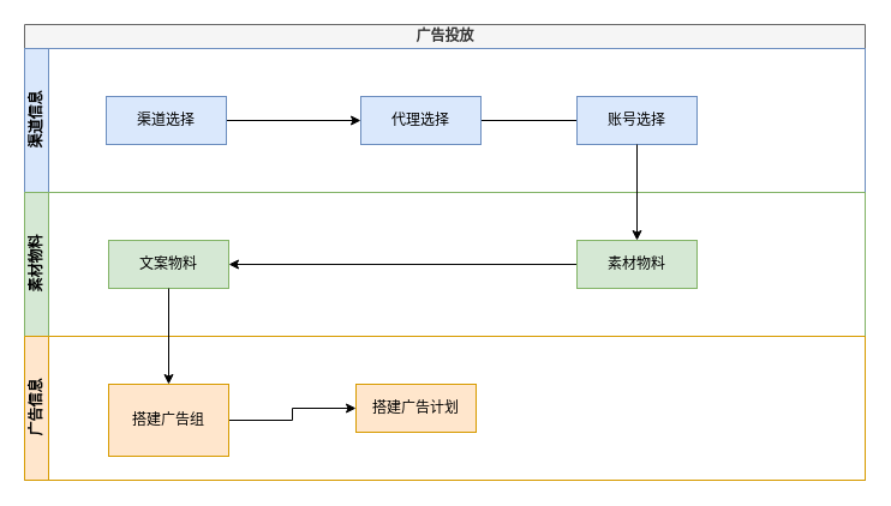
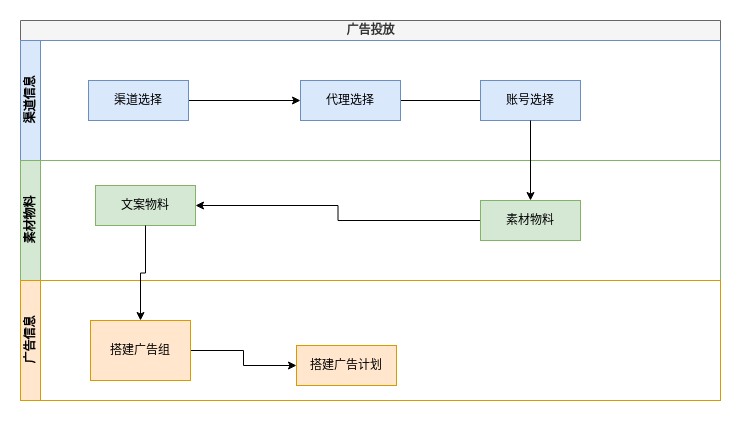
  <mxCell id="0" />
  <mxCell id="1" parent="0" />
  <mxCell id="2" value="广告投放" style="swimlane;childLayout=stackLayout;resizeParent=1;resizeParentMax=0;horizontal=1;startSize=20;horizontalStack=0;html=1;fillColor=#f5f5f5;fontColor=#333333;strokeColor=#666666;" vertex="1" parent="1"><mxGeometry x="20" y="20" width="700" height="380" as="geometry" /></mxCell>
  <mxCell id="3" value="渠道信息" style="swimlane;startSize=20;horizontal=0;html=1;fillColor=#dae8fc;strokeColor=#6c8ebf;" vertex="1" parent="2"><mxGeometry y="20" width="700" height="120" as="geometry" /></mxCell>
  <mxCell id="4" style="edgeStyle=orthogonalEdgeStyle;rounded=0;orthogonalLoop=1;jettySize=auto;html=1;entryX=0;entryY=0.5;entryDx=0;entryDy=0;" edge="1" parent="3" source="5" target="7"><mxGeometry relative="1" as="geometry" /></mxCell>
  <mxCell id="5" value="渠道选择" style="whiteSpace=wrap;html=1;fillColor=#dae8fc;strokeColor=#6c8ebf;" vertex="1" parent="3"><mxGeometry x="68" y="40" width="100" height="40" as="geometry" /></mxCell>
  <mxCell id="6" value="" style="edgeStyle=orthogonalEdgeStyle;rounded=0;orthogonalLoop=1;jettySize=auto;html=1;endArrow=none;" edge="1" parent="3" source="7" target="8"><mxGeometry relative="1" as="geometry" /></mxCell>
  <mxCell id="7" value="代理选择" style="whiteSpace=wrap;html=1;fillColor=#dae8fc;strokeColor=#6c8ebf;" vertex="1" parent="3"><mxGeometry x="280" y="40" width="100" height="40" as="geometry" /></mxCell>
  <mxCell id="8" value="账号选择" style="whiteSpace=wrap;html=1;fillColor=#dae8fc;strokeColor=#6c8ebf;" vertex="1" parent="3"><mxGeometry x="460" y="40" width="100" height="40" as="geometry" /></mxCell>
  <mxCell id="9" value="素材物料" style="swimlane;startSize=20;horizontal=0;html=1;fillColor=#d5e8d4;strokeColor=#82b366;" vertex="1" parent="2"><mxGeometry y="140" width="700" height="120" as="geometry" /></mxCell>
  <mxCell id="10" value="" style="edgeStyle=orthogonalEdgeStyle;rounded=0;orthogonalLoop=1;jettySize=auto;html=1;" edge="1" parent="9" source="11" target="12"><mxGeometry relative="1" as="geometry" /></mxCell>
  <mxCell id="11" value="素材物料" style="whiteSpace=wrap;html=1;fillColor=#d5e8d4;strokeColor=#82b366;" vertex="1" parent="9"><mxGeometry x="460" y="40" width="100" height="40" as="geometry" /></mxCell>
- <mxCell id="12" value="文案物料" style="whiteSpace=wrap;html=1;fillColor=#d5e8d4;strokeColor=#82b366;" vertex="1" parent="9"><mxGeometry x="70" y="40" width="100" height="40" as="geometry" /></mxCell>
+ <mxCell id="12" value="文案物料" style="whiteSpace=wrap;html=1;fillColor=#d5e8d4;strokeColor=#82b366;" vertex="1" parent="9"><mxGeometry x="75" y="25" width="100" height="40" as="geometry" /></mxCell>
  <mxCell id="13" value="广告信息" style="swimlane;startSize=20;horizontal=0;html=1;fillColor=#ffe6cc;strokeColor=#d79b00;" vertex="1" parent="2"><mxGeometry y="260" width="700" height="120" as="geometry" /></mxCell>
  <mxCell id="14" style="edgeStyle=orthogonalEdgeStyle;rounded=0;orthogonalLoop=1;jettySize=auto;html=1;entryX=0;entryY=0.5;entryDx=0;entryDy=0;" edge="1" parent="13" source="15" target="16"><mxGeometry relative="1" as="geometry" /></mxCell>
  <mxCell id="15" value="搭建广告组" style="whiteSpace=wrap;html=1;fillColor=#ffe6cc;strokeColor=#d79b00;" vertex="1" parent="13"><mxGeometry x="70" y="40" width="100" height="60" as="geometry" /></mxCell>
- <mxCell id="16" value="搭建广告计划" style="whiteSpace=wrap;html=1;fillColor=#ffe6cc;strokeColor=#d79b00;" vertex="1" parent="13"><mxGeometry x="276" y="40" width="100" height="40" as="geometry" /></mxCell>
+ <mxCell id="16" value="搭建广告计划" style="whiteSpace=wrap;html=1;fillColor=#ffe6cc;strokeColor=#d79b00;" vertex="1" parent="13"><mxGeometry x="276" y="65" width="100" height="40" as="geometry" /></mxCell>
  <mxCell id="17" style="edgeStyle=orthogonalEdgeStyle;rounded=0;orthogonalLoop=1;jettySize=auto;html=1;entryX=0.5;entryY=0;entryDx=0;entryDy=0;" edge="1" parent="2" source="12" target="15"><mxGeometry relative="1" as="geometry" /></mxCell>
  <mxCell id="18" style="edgeStyle=orthogonalEdgeStyle;rounded=0;orthogonalLoop=1;jettySize=auto;html=1;entryX=0.5;entryY=0;entryDx=0;entryDy=0;" edge="1" parent="2" source="8" target="11"><mxGeometry relative="1" as="geometry" /></mxCell>
